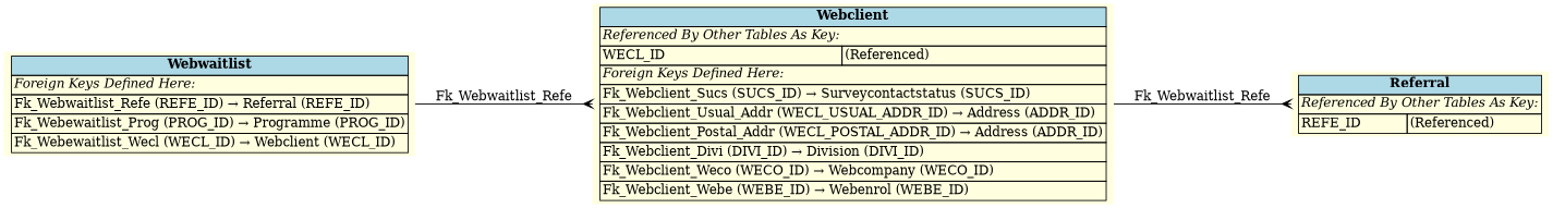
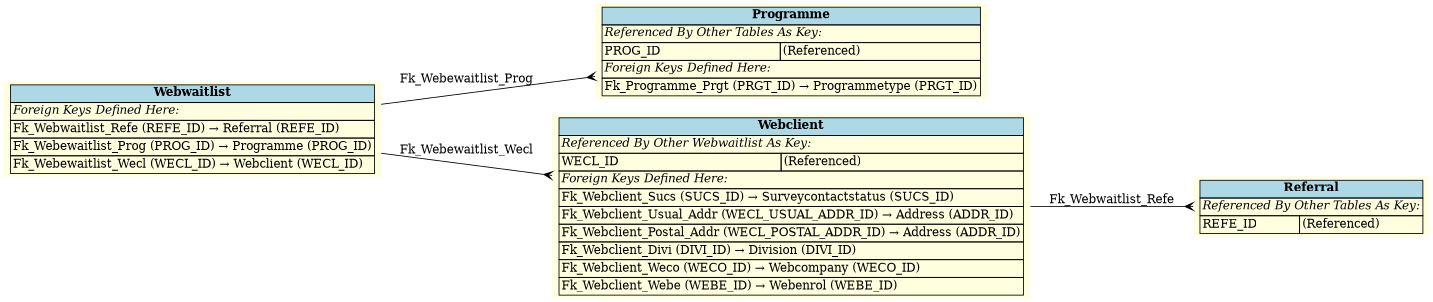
  digraph {
    rankdir=LR
    node [fillcolor=lightyellow shape=plaintext style=filled]
    edge [arrowhead=crow arrowtail=none dir=both labelfontsize=10]
    n1 [label=<     <TABLE BORDER="0" CELLBORDER="1" CELLSPACING="0" BGCOLOR="lightyellow">       <TR><TD COLSPAN="2" BGCOLOR="lightblue"><B>Webwaitlist</B></TD></TR>       <TR><TD COLSPAN="2" ALIGN="LEFT"><I>Foreign Keys Defined Here:</I></TD></TR>       <TR><TD ALIGN="LEFT" COLSPAN="2">Fk_Webwaitlist_Refe (REFE_ID) &rarr; Referral (REFE_ID)</TD></TR>       <TR><TD ALIGN="LEFT" COLSPAN="2">Fk_Webewaitlist_Prog (PROG_ID) &rarr; Programme (PROG_ID)</TD></TR>       <TR><TD ALIGN="LEFT" COLSPAN="2">Fk_Webewaitlist_Wecl (WECL_ID) &rarr; Webclient (WECL_ID)</TD></TR>     </TABLE>     >]
-   n3 [label=<     <TABLE BORDER="0" CELLBORDER="1" CELLSPACING="0" BGCOLOR="lightyellow">       <TR><TD COLSPAN="2" BGCOLOR="lightblue"><B>Webclient</B></TD></TR>       <TR><TD COLSPAN="2" ALIGN="LEFT"><I>Referenced By Other Tables As Key:</I></TD></TR>       <TR><TD ALIGN="LEFT">WECL_ID</TD><TD ALIGN="LEFT">(Referenced)</TD></TR>       <TR><TD COLSPAN="2" ALIGN="LEFT"><I>Foreign Keys Defined Here:</I></TD></TR>       <TR><TD ALIGN="LEFT" COLSPAN="2">Fk_Webclient_Sucs (SUCS_ID) &rarr; Surveycontactstatus (SUCS_ID)</TD></TR>       <TR><TD ALIGN="LEFT" COLSPAN="2">Fk_Webclient_Usual_Addr (WECL_USUAL_ADDR_ID) &rarr; Address (ADDR_ID)</TD></TR>       <TR><TD ALIGN="LEFT" COLSPAN="2">Fk_Webclient_Postal_Addr (WECL_POSTAL_ADDR_ID) &rarr; Address (ADDR_ID)</TD></TR>       <TR><TD ALIGN="LEFT" COLSPAN="2">Fk_Webclient_Divi (DIVI_ID) &rarr; Division (DIVI_ID)</TD></TR>       <TR><TD ALIGN="LEFT" COLSPAN="2">Fk_Webclient_Weco (WECO_ID) &rarr; Webcompany (WECO_ID)</TD></TR>       <TR><TD ALIGN="LEFT" COLSPAN="2">Fk_Webclient_Webe (WEBE_ID) &rarr; Webenrol (WEBE_ID)</TD></TR>     </TABLE>     >]
+   n2 [label=<     <TABLE BORDER="0" CELLBORDER="1" CELLSPACING="0" BGCOLOR="lightyellow">       <TR><TD COLSPAN="2" BGCOLOR="lightblue"><B>Programme</B></TD></TR>       <TR><TD COLSPAN="2" ALIGN="LEFT"><I>Referenced By Other Tables As Key:</I></TD></TR>       <TR><TD ALIGN="LEFT">PROG_ID</TD><TD ALIGN="LEFT">(Referenced)</TD></TR>       <TR><TD COLSPAN="2" ALIGN="LEFT"><I>Foreign Keys Defined Here:</I></TD></TR>       <TR><TD ALIGN="LEFT" COLSPAN="2">Fk_Programme_Prgt (PRGT_ID) &rarr; Programmetype (PRGT_ID)</TD></TR>     </TABLE>     >]
+   n3 [label=<     <TABLE BORDER="0" CELLBORDER="1" CELLSPACING="0" BGCOLOR="lightyellow">       <TR><TD COLSPAN="2" BGCOLOR="lightblue"><B>Webclient</B></TD></TR>       <TR><TD COLSPAN="2" ALIGN="LEFT"><I>Referenced By Other Webwaitlist As Key:</I></TD></TR>       <TR><TD ALIGN="LEFT">WECL_ID</TD><TD ALIGN="LEFT">(Referenced)</TD></TR>       <TR><TD COLSPAN="2" ALIGN="LEFT"><I>Foreign Keys Defined Here:</I></TD></TR>       <TR><TD ALIGN="LEFT" COLSPAN="2">Fk_Webclient_Sucs (SUCS_ID) &rarr; Surveycontactstatus (SUCS_ID)</TD></TR>       <TR><TD ALIGN="LEFT" COLSPAN="2">Fk_Webclient_Usual_Addr (WECL_USUAL_ADDR_ID) &rarr; Address (ADDR_ID)</TD></TR>       <TR><TD ALIGN="LEFT" COLSPAN="2">Fk_Webclient_Postal_Addr (WECL_POSTAL_ADDR_ID) &rarr; Address (ADDR_ID)</TD></TR>       <TR><TD ALIGN="LEFT" COLSPAN="2">Fk_Webclient_Divi (DIVI_ID) &rarr; Division (DIVI_ID)</TD></TR>       <TR><TD ALIGN="LEFT" COLSPAN="2">Fk_Webclient_Weco (WECO_ID) &rarr; Webcompany (WECO_ID)</TD></TR>       <TR><TD ALIGN="LEFT" COLSPAN="2">Fk_Webclient_Webe (WEBE_ID) &rarr; Webenrol (WEBE_ID)</TD></TR>     </TABLE>     >]
    n4 [label=<     <TABLE BORDER="0" CELLBORDER="1" CELLSPACING="0" BGCOLOR="lightyellow">       <TR><TD COLSPAN="2" BGCOLOR="lightblue"><B>Referral</B></TD></TR>       <TR><TD COLSPAN="2" ALIGN="LEFT"><I>Referenced By Other Tables As Key:</I></TD></TR>       <TR><TD ALIGN="LEFT">REFE_ID</TD><TD ALIGN="LEFT">(Referenced)</TD></TR>     </TABLE>     >]
-   n1 -> n3 [label=" Fk_Webwaitlist_Refe "]
+   n1 -> n2 [label=" Fk_Webewaitlist_Prog "]
+   n1 -> n3 [label=" Fk_Webewaitlist_Wecl "]
    n3 -> n4 [label=" Fk_Webwaitlist_Refe "]
  }
